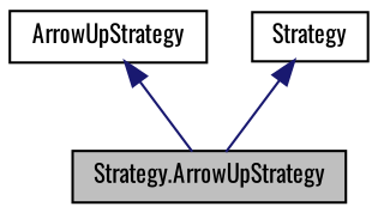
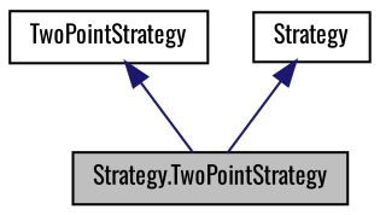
  digraph {
    fontname=Oswald
    node [color=black fillcolor=white fontname=Oswald fontsize=10 shape=record style=filled]
    edge [color=midnightblue dir=back fontname=Oswald fontsize=10 labelfontname=Helvetica labelfontsize=10 style=solid]
-   n1 [fillcolor=grey75 fontcolor=black height=0.2 label="Strategy.ArrowUpStrategy" width=0.4]
-   n2 [height=0.2 label=ArrowUpStrategy width=0.4]
+   n1 [fillcolor=grey75 fontcolor=black height=0.2 label="Strategy.TwoPointStrategy" width=0.4]
+   n2 [height=0.2 label=TwoPointStrategy width=0.4]
    n3 [height=0.2 label=Strategy width=0.4]
    n2 -> n1
    n3 -> n1
  }
